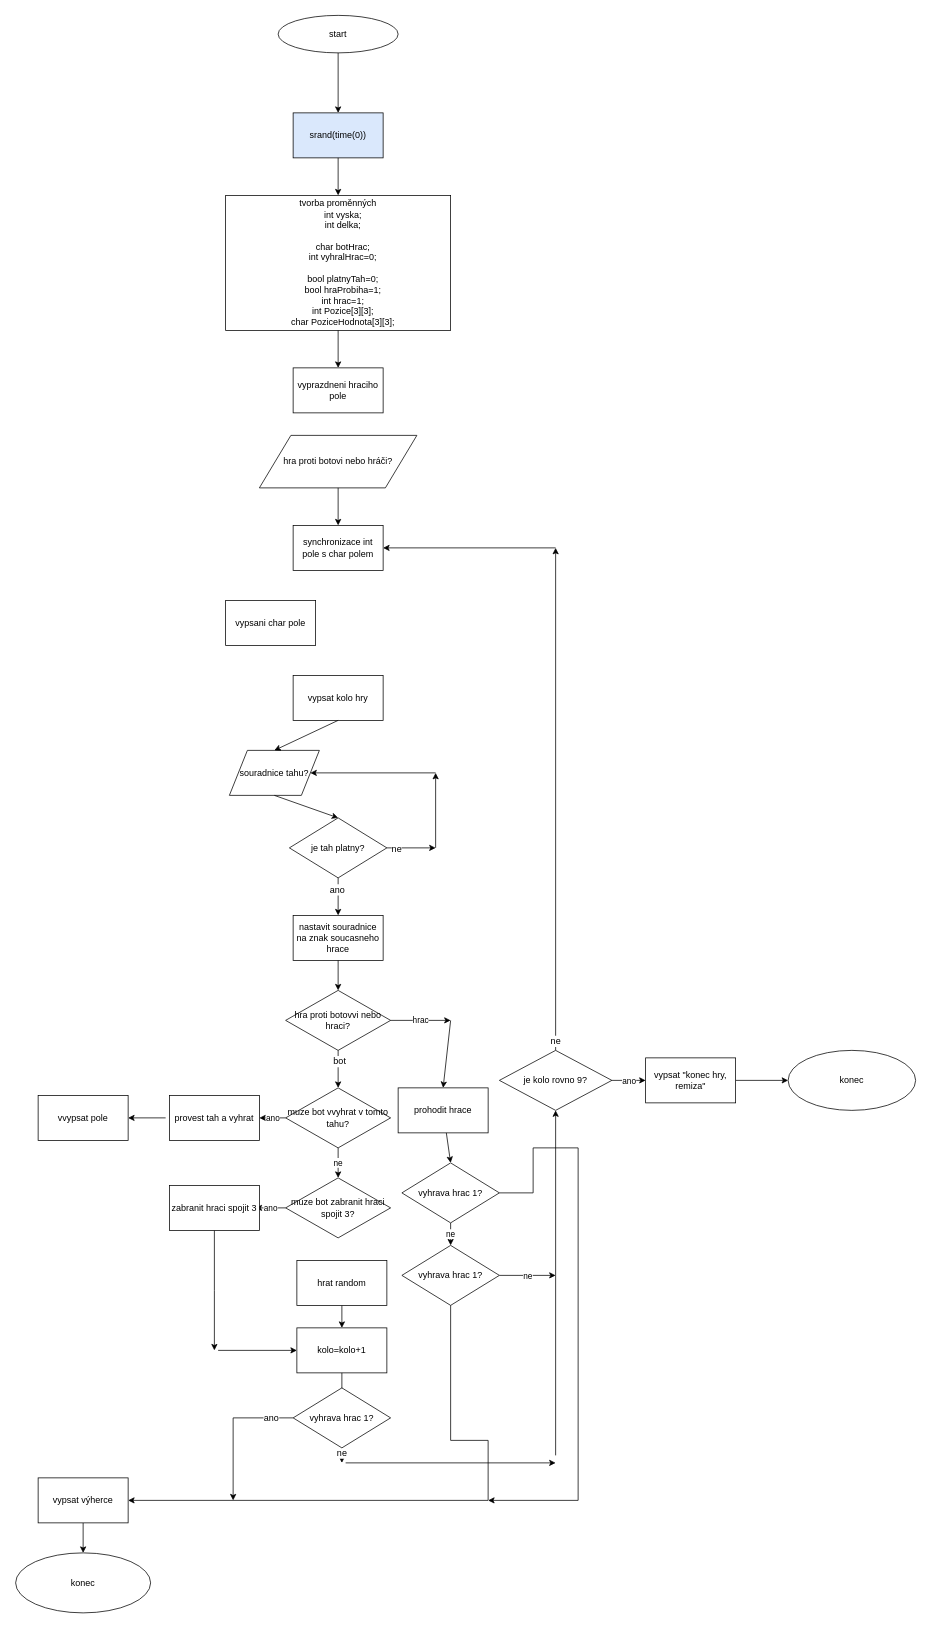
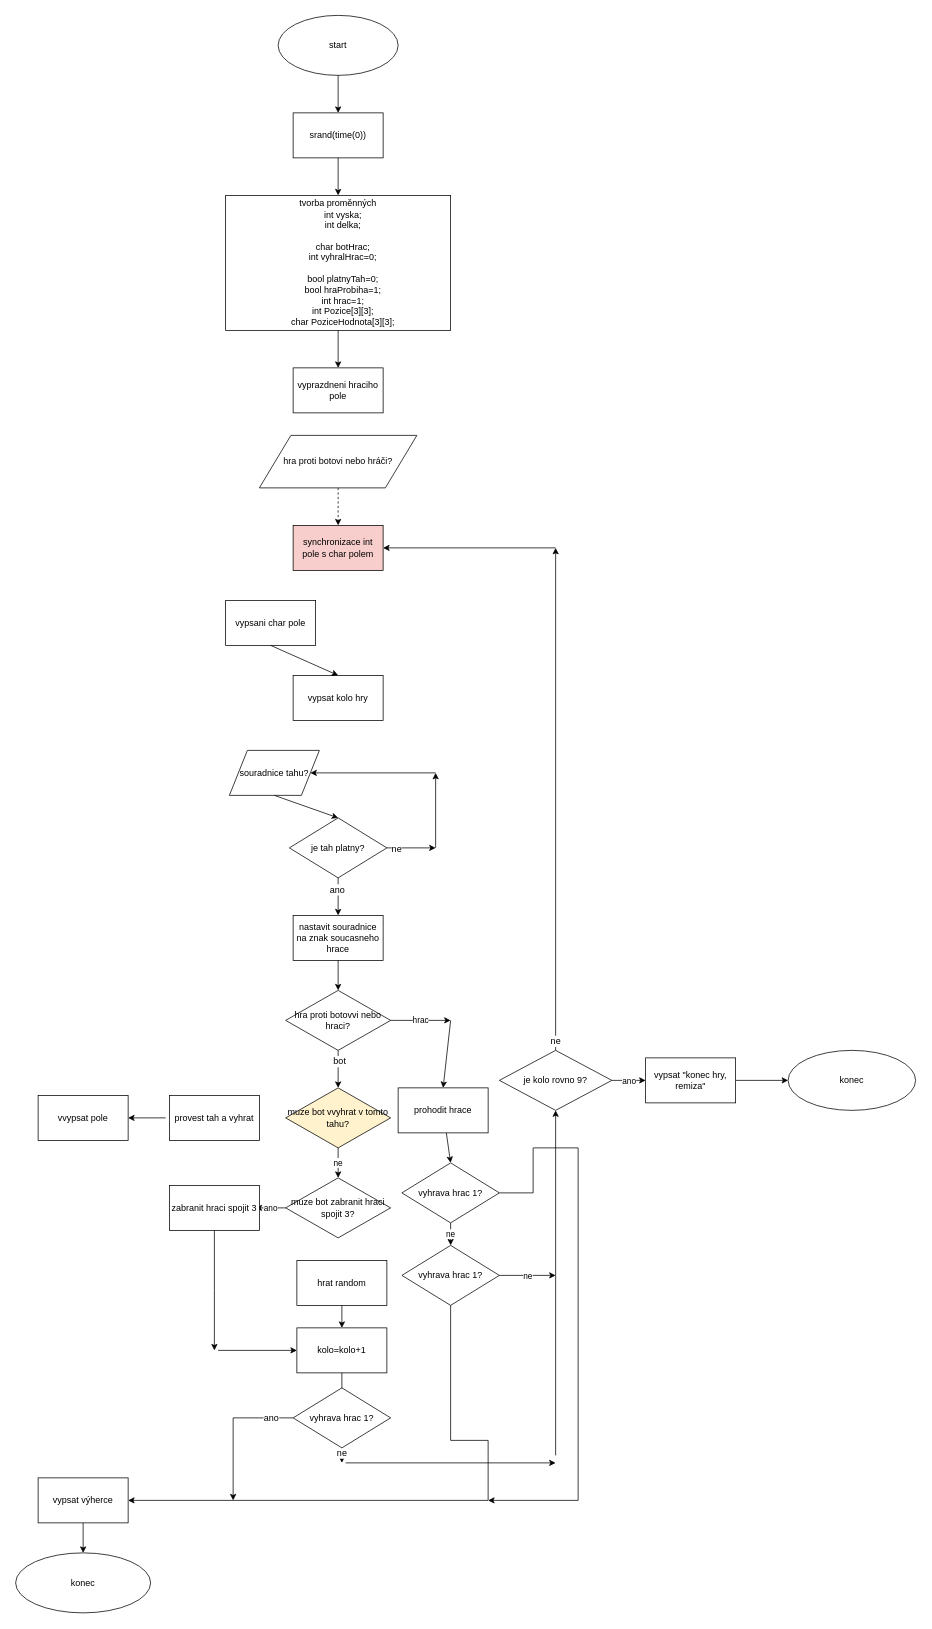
  <mxCell id="0" />
  <mxCell id="1" parent="0" />
- <mxCell id="2" value="start" style="ellipse;whiteSpace=wrap;html=1;" parent="1" vertex="1"><mxGeometry x="370" y="20" width="160" height="50" as="geometry" /></mxCell>
+ <mxCell id="2" value="start" style="ellipse;whiteSpace=wrap;html=1;" parent="1" vertex="1"><mxGeometry x="370" y="20" width="160" height="80" as="geometry" /></mxCell>
  <mxCell id="3" value="" style="endArrow=classic;html=1;exitX=0.5;exitY=1;exitDx=0;exitDy=0;" parent="1" source="2" edge="1"><mxGeometry width="50" height="50" relative="1" as="geometry"><mxPoint x="370" y="170" as="sourcePoint" /><mxPoint x="450" y="150" as="targetPoint" /></mxGeometry></mxCell>
  <mxCell id="4" value="tvorba proměnných&lt;br&gt;&lt;div&gt;&amp;nbsp; &amp;nbsp; int vyska;&lt;/div&gt;&lt;div&gt;&amp;nbsp; &amp;nbsp; int delka;&lt;/div&gt;&lt;div&gt;&lt;br&gt;&lt;/div&gt;&lt;div&gt;&amp;nbsp; &amp;nbsp; char botHrac;&lt;/div&gt;&lt;div&gt;&amp;nbsp; &amp;nbsp; int vyhralHrac=0;&lt;/div&gt;&lt;div&gt;&lt;br&gt;&lt;/div&gt;&lt;div&gt;&amp;nbsp; &amp;nbsp; bool platnyTah=0;&lt;/div&gt;&lt;div&gt;&amp;nbsp; &amp;nbsp; bool hraProbiha=1;&lt;/div&gt;&lt;div&gt;&amp;nbsp; &amp;nbsp; int hrac=1;&lt;/div&gt;&lt;div&gt;&amp;nbsp; &amp;nbsp; int Pozice[3][3];&lt;/div&gt;&lt;div&gt;&amp;nbsp; &amp;nbsp; char PoziceHodnota[3][3];&lt;/div&gt;" style="rounded=0;whiteSpace=wrap;html=1;" parent="1" vertex="1"><mxGeometry x="300" y="260" width="300" height="180" as="geometry" /></mxCell>
- <mxCell id="5" value="srand(time(0))" style="rounded=0;whiteSpace=wrap;html=1;fillColor=#dae8fc;" parent="1" vertex="1"><mxGeometry x="390" y="150" width="120" height="60" as="geometry" /></mxCell>
+ <mxCell id="5" value="srand(time(0))" style="rounded=0;whiteSpace=wrap;html=1;" parent="1" vertex="1"><mxGeometry x="390" y="150" width="120" height="60" as="geometry" /></mxCell>
  <mxCell id="6" value="" style="endArrow=classic;html=1;entryX=0.5;entryY=0;entryDx=0;entryDy=0;" parent="1" target="4" edge="1"><mxGeometry width="50" height="50" relative="1" as="geometry"><mxPoint x="450" y="210" as="sourcePoint" /><mxPoint x="350" y="460" as="targetPoint" /></mxGeometry></mxCell>
  <mxCell id="7" value="vyprazdneni hraciho pole" style="rounded=0;whiteSpace=wrap;html=1;" parent="1" vertex="1"><mxGeometry x="390" y="490" width="120" height="60" as="geometry" /></mxCell>
  <mxCell id="8" value="" style="endArrow=classic;html=1;exitX=0.5;exitY=1;exitDx=0;exitDy=0;entryX=0.5;entryY=0;entryDx=0;entryDy=0;" parent="1" source="4" target="7" edge="1"><mxGeometry width="50" height="50" relative="1" as="geometry"><mxPoint x="300" y="620" as="sourcePoint" /><mxPoint x="350" y="570" as="targetPoint" /></mxGeometry></mxCell>
  <mxCell id="9" value="hra proti botovi nebo hráči?" style="shape=parallelogram;perimeter=parallelogramPerimeter;whiteSpace=wrap;html=1;" parent="1" vertex="1"><mxGeometry x="345" y="580" width="210" height="70" as="geometry" /></mxCell>
- <mxCell id="10" value="synchronizace int pole s char polem" style="rounded=0;whiteSpace=wrap;html=1;" parent="1" vertex="1"><mxGeometry x="390" y="700" width="120" height="60" as="geometry" /></mxCell>
- <mxCell id="11" value="" style="endArrow=classic;html=1;exitX=0.5;exitY=1;exitDx=0;exitDy=0;entryX=0.5;entryY=0;entryDx=0;entryDy=0;" parent="1" source="9" target="10" edge="1"><mxGeometry width="50" height="50" relative="1" as="geometry"><mxPoint x="300" y="830" as="sourcePoint" /><mxPoint x="350" y="780" as="targetPoint" /></mxGeometry></mxCell>
+ <mxCell id="10" value="synchronizace int pole s char polem" style="rounded=0;whiteSpace=wrap;html=1;fillColor=#f8cecc;" parent="1" vertex="1"><mxGeometry x="390" y="700" width="120" height="60" as="geometry" /></mxCell>
+ <mxCell id="11" value="" style="endArrow=classic;html=1;exitX=0.5;exitY=1;exitDx=0;exitDy=0;entryX=0.5;entryY=0;entryDx=0;entryDy=0;dashed=1;" parent="1" source="9" target="10" edge="1"><mxGeometry width="50" height="50" relative="1" as="geometry"><mxPoint x="300" y="830" as="sourcePoint" /><mxPoint x="350" y="780" as="targetPoint" /></mxGeometry></mxCell>
  <mxCell id="12" value="vypsani char pole" style="rounded=0;whiteSpace=wrap;html=1;" parent="1" vertex="1"><mxGeometry x="300" y="800" width="120" height="60" as="geometry" /></mxCell>
  <mxCell id="13" value="vypsat kolo hry" style="rounded=0;whiteSpace=wrap;html=1;" parent="1" vertex="1"><mxGeometry x="390" y="900" width="120" height="60" as="geometry" /></mxCell>
+ <mxCell id="14" value="" style="endArrow=classic;html=1;exitX=0.5;exitY=1;exitDx=0;exitDy=0;entryX=0.5;entryY=0;entryDx=0;entryDy=0;" parent="1" source="12" target="13" edge="1"><mxGeometry width="50" height="50" relative="1" as="geometry"><mxPoint x="300" y="1030" as="sourcePoint" /><mxPoint x="350" y="980" as="targetPoint" /></mxGeometry></mxCell>
  <mxCell id="15" value="souradnice tahu?" style="shape=parallelogram;perimeter=parallelogramPerimeter;whiteSpace=wrap;html=1;" parent="1" vertex="1"><mxGeometry x="305" y="1000" width="120" height="60" as="geometry" /></mxCell>
  <mxCell id="16" value="je tah platny?" style="rhombus;whiteSpace=wrap;html=1;" parent="1" vertex="1"><mxGeometry x="385" y="1090" width="130" height="80" as="geometry" /></mxCell>
  <mxCell id="17" value="" style="endArrow=classic;html=1;exitX=0.5;exitY=1;exitDx=0;exitDy=0;" parent="1" source="16" edge="1"><mxGeometry width="50" height="50" relative="1" as="geometry"><mxPoint x="300" y="1240" as="sourcePoint" /><mxPoint x="450" y="1220" as="targetPoint" /></mxGeometry></mxCell>
  <mxCell id="18" value="ano" style="text;html=1;resizable=0;points=[];align=center;verticalAlign=middle;labelBackgroundColor=#ffffff;" parent="17" vertex="1" connectable="0"><mxGeometry x="-0.4" y="-2" relative="1" as="geometry"><mxPoint as="offset" /></mxGeometry></mxCell>
  <mxCell id="19" value="" style="endArrow=classic;html=1;entryX=1;entryY=0.5;entryDx=0;entryDy=0;" parent="1" target="15" edge="1"><mxGeometry width="50" height="50" relative="1" as="geometry"><mxPoint x="580" y="1030" as="sourcePoint" /><mxPoint x="350" y="1250" as="targetPoint" /></mxGeometry></mxCell>
  <mxCell id="20" value="" style="endArrow=classic;html=1;" parent="1" edge="1"><mxGeometry width="50" height="50" relative="1" as="geometry"><mxPoint x="580" y="1130" as="sourcePoint" /><mxPoint x="580" y="1030" as="targetPoint" /></mxGeometry></mxCell>
  <mxCell id="21" value="" style="endArrow=classic;html=1;exitX=1;exitY=0.5;exitDx=0;exitDy=0;" parent="1" source="16" edge="1"><mxGeometry width="50" height="50" relative="1" as="geometry"><mxPoint x="300" y="1300" as="sourcePoint" /><mxPoint x="580" y="1130" as="targetPoint" /></mxGeometry></mxCell>
  <mxCell id="22" value="ne" style="text;html=1;resizable=0;points=[];align=center;verticalAlign=middle;labelBackgroundColor=#ffffff;" parent="21" vertex="1" connectable="0"><mxGeometry x="-0.631" y="-1" relative="1" as="geometry"><mxPoint as="offset" /></mxGeometry></mxCell>
  <mxCell id="23" value="" style="endArrow=classic;html=1;entryX=0.5;entryY=0;entryDx=0;entryDy=0;exitX=0.5;exitY=1;exitDx=0;exitDy=0;" parent="1" source="15" target="16" edge="1"><mxGeometry width="50" height="50" relative="1" as="geometry"><mxPoint x="300" y="1300" as="sourcePoint" /><mxPoint x="350" y="1250" as="targetPoint" /></mxGeometry></mxCell>
- <mxCell id="24" value="" style="endArrow=classic;html=1;entryX=0.5;entryY=0;entryDx=0;entryDy=0;exitX=0.5;exitY=1;exitDx=0;exitDy=0;" parent="1" source="13" target="15" edge="1"><mxGeometry width="50" height="50" relative="1" as="geometry"><mxPoint x="300" y="1300" as="sourcePoint" /><mxPoint x="350" y="1250" as="targetPoint" /></mxGeometry></mxCell>
  <mxCell id="25" value="nastavit souradnice na znak soucasneho hrace" style="rounded=0;whiteSpace=wrap;html=1;" parent="1" vertex="1"><mxGeometry x="390" y="1220" width="120" height="60" as="geometry" /></mxCell>
  <mxCell id="26" value="" style="endArrow=classic;html=1;exitX=0.5;exitY=1;exitDx=0;exitDy=0;" parent="1" source="25" edge="1"><mxGeometry width="50" height="50" relative="1" as="geometry"><mxPoint x="300" y="1350" as="sourcePoint" /><mxPoint x="450" y="1320" as="targetPoint" /></mxGeometry></mxCell>
  <mxCell id="27" value="hra proti botovvi nebo hraci?" style="rhombus;whiteSpace=wrap;html=1;" parent="1" vertex="1"><mxGeometry x="380" y="1320" width="140" height="80" as="geometry" /></mxCell>
  <mxCell id="28" value="hrac" style="endArrow=classic;html=1;exitX=1;exitY=0.5;exitDx=0;exitDy=0;" parent="1" source="27" edge="1"><mxGeometry width="50" height="50" relative="1" as="geometry"><mxPoint x="300" y="1470" as="sourcePoint" /><mxPoint x="600" y="1360" as="targetPoint" /></mxGeometry></mxCell>
  <mxCell id="29" value="prohodit hrace" style="rounded=0;whiteSpace=wrap;html=1;" parent="1" vertex="1"><mxGeometry x="530" y="1450" width="120" height="60" as="geometry" /></mxCell>
  <mxCell id="30" value="" style="endArrow=classic;html=1;entryX=0.5;entryY=0;entryDx=0;entryDy=0;" parent="1" target="29" edge="1"><mxGeometry width="50" height="50" relative="1" as="geometry"><mxPoint x="600" y="1360" as="sourcePoint" /><mxPoint x="350" y="1530" as="targetPoint" /></mxGeometry></mxCell>
  <mxCell id="31" value="" style="endArrow=classic;html=1;" parent="1" source="29" edge="1"><mxGeometry width="50" height="50" relative="1" as="geometry"><mxPoint x="300" y="1580" as="sourcePoint" /><mxPoint x="600" y="1550" as="targetPoint" /></mxGeometry></mxCell>
  <mxCell id="32" value="" style="endArrow=classic;html=1;exitX=0.5;exitY=1;exitDx=0;exitDy=0;" parent="1" source="27" edge="1"><mxGeometry width="50" height="50" relative="1" as="geometry"><mxPoint x="300" y="1670" as="sourcePoint" /><mxPoint x="450" y="1450" as="targetPoint" /></mxGeometry></mxCell>
  <mxCell id="33" value="bot" style="text;html=1;resizable=0;points=[];align=center;verticalAlign=middle;labelBackgroundColor=#ffffff;" parent="32" vertex="1" connectable="0"><mxGeometry x="-0.44" y="1" relative="1" as="geometry"><mxPoint as="offset" /></mxGeometry></mxCell>
  <mxCell id="34" value="ne" style="edgeStyle=orthogonalEdgeStyle;rounded=0;orthogonalLoop=1;jettySize=auto;html=1;exitX=0.5;exitY=1;exitDx=0;exitDy=0;" parent="1" source="36" edge="1"><mxGeometry relative="1" as="geometry"><mxPoint x="450" y="1570" as="targetPoint" /></mxGeometry></mxCell>
- <mxCell id="35" value="ano" style="edgeStyle=orthogonalEdgeStyle;rounded=0;orthogonalLoop=1;jettySize=auto;html=1;entryX=1;entryY=0.5;entryDx=0;entryDy=0;" parent="1" source="36" target="43" edge="1"><mxGeometry relative="1" as="geometry" /></mxCell>
- <mxCell id="36" value="muze bot vvyhrat v tomto tahu?" style="rhombus;whiteSpace=wrap;html=1;" parent="1" vertex="1"><mxGeometry x="380" y="1450" width="140" height="80" as="geometry" /></mxCell>
+ <mxCell id="36" value="muze bot vvyhrat v tomto tahu?" style="rhombus;whiteSpace=wrap;html=1;fillColor=#fff2cc;" parent="1" vertex="1"><mxGeometry x="380" y="1450" width="140" height="80" as="geometry" /></mxCell>
  <mxCell id="37" value="ano" style="edgeStyle=orthogonalEdgeStyle;rounded=0;orthogonalLoop=1;jettySize=auto;html=1;" parent="1" source="38" edge="1"><mxGeometry relative="1" as="geometry"><mxPoint x="340" y="1610" as="targetPoint" /></mxGeometry></mxCell>
  <mxCell id="38" value="muze bot zabranit hraci spojit 3?" style="rhombus;whiteSpace=wrap;html=1;" parent="1" vertex="1"><mxGeometry x="380" y="1570" width="140" height="80" as="geometry" /></mxCell>
  <mxCell id="39" style="edgeStyle=orthogonalEdgeStyle;rounded=0;orthogonalLoop=1;jettySize=auto;html=1;" parent="1" source="40" edge="1"><mxGeometry relative="1" as="geometry"><mxPoint x="455" y="1770" as="targetPoint" /></mxGeometry></mxCell>
  <mxCell id="40" value="hrat random" style="rounded=0;whiteSpace=wrap;html=1;" parent="1" vertex="1"><mxGeometry x="395" y="1680" width="120" height="60" as="geometry" /></mxCell>
  <mxCell id="41" style="edgeStyle=orthogonalEdgeStyle;rounded=0;orthogonalLoop=1;jettySize=auto;html=1;" parent="1" source="42" edge="1"><mxGeometry relative="1" as="geometry"><mxPoint x="285" y="1800" as="targetPoint" /></mxGeometry></mxCell>
  <mxCell id="42" value="zabranit hraci spojit 3" style="rounded=0;whiteSpace=wrap;html=1;" parent="1" vertex="1"><mxGeometry x="225" y="1580" width="120" height="60" as="geometry" /></mxCell>
  <mxCell id="43" value="provest tah a vyhrat" style="rounded=0;whiteSpace=wrap;html=1;" parent="1" vertex="1"><mxGeometry x="225" y="1460" width="120" height="60" as="geometry" /></mxCell>
  <mxCell id="44" value="kolo=kolo+1" style="rounded=0;whiteSpace=wrap;html=1;" parent="1" vertex="1"><mxGeometry x="395" y="1770" width="120" height="60" as="geometry" /></mxCell>
  <mxCell id="45" value="" style="endArrow=classic;html=1;entryX=0;entryY=0.5;entryDx=0;entryDy=0;" parent="1" target="44" edge="1"><mxGeometry width="50" height="50" relative="1" as="geometry"><mxPoint x="290" y="1800" as="sourcePoint" /><mxPoint x="280" y="1850" as="targetPoint" /><Array as="points"><mxPoint x="290" y="1800" /></Array></mxGeometry></mxCell>
  <mxCell id="46" value="" style="endArrow=classic;html=1;" parent="1" edge="1"><mxGeometry width="50" height="50" relative="1" as="geometry"><mxPoint x="220" y="1490" as="sourcePoint" /><mxPoint x="170" y="1490" as="targetPoint" /></mxGeometry></mxCell>
  <mxCell id="47" value="vvypsat pole" style="rounded=0;whiteSpace=wrap;html=1;" parent="1" vertex="1"><mxGeometry x="50" y="1460" width="120" height="60" as="geometry" /></mxCell>
  <mxCell id="48" style="edgeStyle=orthogonalEdgeStyle;rounded=0;orthogonalLoop=1;jettySize=auto;html=1;" parent="1" source="49" target="50" edge="1"><mxGeometry relative="1" as="geometry" /></mxCell>
  <mxCell id="49" value="vypsat výherce" style="rounded=0;whiteSpace=wrap;html=1;" parent="1" vertex="1"><mxGeometry x="50" y="1970" width="120" height="60" as="geometry" /></mxCell>
  <mxCell id="50" value="konec" style="ellipse;whiteSpace=wrap;html=1;" parent="1" vertex="1"><mxGeometry x="20" y="2070" width="180" height="80" as="geometry" /></mxCell>
  <mxCell id="51" value="" style="endArrow=classic;html=1;exitX=0.5;exitY=1;exitDx=0;exitDy=0;" parent="1" source="44" edge="1"><mxGeometry width="50" height="50" relative="1" as="geometry"><mxPoint x="430" y="1880" as="sourcePoint" /><mxPoint x="455" y="1950" as="targetPoint" /></mxGeometry></mxCell>
  <mxCell id="52" value="ne" style="text;html=1;resizable=0;points=[];align=center;verticalAlign=middle;labelBackgroundColor=#ffffff;" vertex="1" connectable="0" parent="51"><mxGeometry x="0.767" y="-1" relative="1" as="geometry"><mxPoint as="offset" /></mxGeometry></mxCell>
  <mxCell id="53" value="" style="endArrow=classic;html=1;" parent="1" edge="1"><mxGeometry width="50" height="50" relative="1" as="geometry"><mxPoint x="460" y="1950" as="sourcePoint" /><mxPoint x="740" y="1950" as="targetPoint" /></mxGeometry></mxCell>
  <mxCell id="54" value="" style="endArrow=classic;html=1;" parent="1" source="65" edge="1"><mxGeometry width="50" height="50" relative="1" as="geometry"><mxPoint x="740" y="1940" as="sourcePoint" /><mxPoint x="740" y="730" as="targetPoint" /></mxGeometry></mxCell>
  <mxCell id="55" value="ne" style="text;html=1;resizable=0;points=[];align=center;verticalAlign=middle;labelBackgroundColor=#ffffff;" parent="54" vertex="1" connectable="0"><mxGeometry x="-0.962" y="1" relative="1" as="geometry"><mxPoint as="offset" /></mxGeometry></mxCell>
  <mxCell id="56" value="" style="endArrow=classic;html=1;entryX=1;entryY=0.5;entryDx=0;entryDy=0;" parent="1" target="10" edge="1"><mxGeometry width="50" height="50" relative="1" as="geometry"><mxPoint x="740" y="730" as="sourcePoint" /><mxPoint x="460" y="2100" as="targetPoint" /></mxGeometry></mxCell>
  <mxCell id="57" value="vyhrava hrac 1?" style="rhombus;whiteSpace=wrap;html=1;" parent="1" vertex="1"><mxGeometry x="390" y="1850" width="130" height="80" as="geometry" /></mxCell>
  <mxCell id="58" value="ne" style="edgeStyle=orthogonalEdgeStyle;rounded=0;orthogonalLoop=1;jettySize=auto;html=1;entryX=0.5;entryY=0;entryDx=0;entryDy=0;" parent="1" source="60" target="62" edge="1"><mxGeometry relative="1" as="geometry" /></mxCell>
  <mxCell id="59" style="edgeStyle=orthogonalEdgeStyle;rounded=0;orthogonalLoop=1;jettySize=auto;html=1;exitX=1;exitY=0.5;exitDx=0;exitDy=0;" parent="1" source="60" edge="1"><mxGeometry relative="1" as="geometry"><mxPoint x="650" y="2000" as="targetPoint" /><Array as="points"><mxPoint x="710" y="1590" /><mxPoint x="710" y="1530" /><mxPoint x="770" y="1530" /><mxPoint x="770" y="2000" /></Array></mxGeometry></mxCell>
  <mxCell id="60" value="vyhrava hrac 1?" style="rhombus;whiteSpace=wrap;html=1;" parent="1" vertex="1"><mxGeometry x="535" y="1550" width="130" height="80" as="geometry" /></mxCell>
  <mxCell id="61" value="ne" style="edgeStyle=orthogonalEdgeStyle;rounded=0;orthogonalLoop=1;jettySize=auto;html=1;" parent="1" source="62" edge="1"><mxGeometry relative="1" as="geometry"><mxPoint x="740" y="1700" as="targetPoint" /></mxGeometry></mxCell>
  <mxCell id="62" value="vyhrava hrac 1?" style="rhombus;whiteSpace=wrap;html=1;" parent="1" vertex="1"><mxGeometry x="535" y="1660" width="130" height="80" as="geometry" /></mxCell>
  <mxCell id="63" value="" style="endArrow=classic;html=1;exitX=0.5;exitY=1;exitDx=0;exitDy=0;entryX=1;entryY=0.5;entryDx=0;entryDy=0;rounded=0;" parent="1" source="62" target="49" edge="1"><mxGeometry width="50" height="50" relative="1" as="geometry"><mxPoint x="580" y="1790" as="sourcePoint" /><mxPoint x="600" y="2000" as="targetPoint" /><Array as="points"><mxPoint x="600" y="1920" /><mxPoint x="650" y="1920" /><mxPoint x="650" y="2000" /></Array></mxGeometry></mxCell>
  <mxCell id="64" value="ano" style="edgeStyle=orthogonalEdgeStyle;rounded=0;orthogonalLoop=1;jettySize=auto;html=1;" parent="1" source="65" edge="1"><mxGeometry relative="1" as="geometry"><mxPoint x="860" y="1440" as="targetPoint" /></mxGeometry></mxCell>
  <mxCell id="65" value="je kolo rovno 9?" style="rhombus;whiteSpace=wrap;html=1;" parent="1" vertex="1"><mxGeometry x="665" y="1400" width="150" height="80" as="geometry" /></mxCell>
  <mxCell id="66" value="" style="endArrow=classic;html=1;" parent="1" target="65" edge="1"><mxGeometry width="50" height="50" relative="1" as="geometry"><mxPoint x="740" y="1940" as="sourcePoint" /><mxPoint x="740" y="730" as="targetPoint" /></mxGeometry></mxCell>
  <mxCell id="67" style="edgeStyle=orthogonalEdgeStyle;rounded=0;orthogonalLoop=1;jettySize=auto;html=1;entryX=0;entryY=0.5;entryDx=0;entryDy=0;" parent="1" source="68" target="69" edge="1"><mxGeometry relative="1" as="geometry" /></mxCell>
  <mxCell id="68" value="vypsat &quot;konec hry, remiza&quot;" style="rounded=0;whiteSpace=wrap;html=1;" parent="1" vertex="1"><mxGeometry x="860" y="1410" width="120" height="60" as="geometry" /></mxCell>
  <mxCell id="69" value="konec" style="ellipse;whiteSpace=wrap;html=1;" parent="1" vertex="1"><mxGeometry x="1050" y="1400" width="170" height="80" as="geometry" /></mxCell>
  <mxCell id="70" value="" style="endArrow=classic;html=1;exitX=0;exitY=0.5;exitDx=0;exitDy=0;rounded=0;" edge="1" parent="1" source="57"><mxGeometry width="50" height="50" relative="1" as="geometry"><mxPoint x="20" y="2220" as="sourcePoint" /><mxPoint x="310" y="2000" as="targetPoint" /><Array as="points"><mxPoint x="310" y="1890" /></Array></mxGeometry></mxCell>
  <mxCell id="71" value="ano" style="text;html=1;resizable=0;points=[];align=center;verticalAlign=middle;labelBackgroundColor=#ffffff;" vertex="1" connectable="0" parent="70"><mxGeometry x="-0.684" y="-1" relative="1" as="geometry"><mxPoint as="offset" /></mxGeometry></mxCell>
